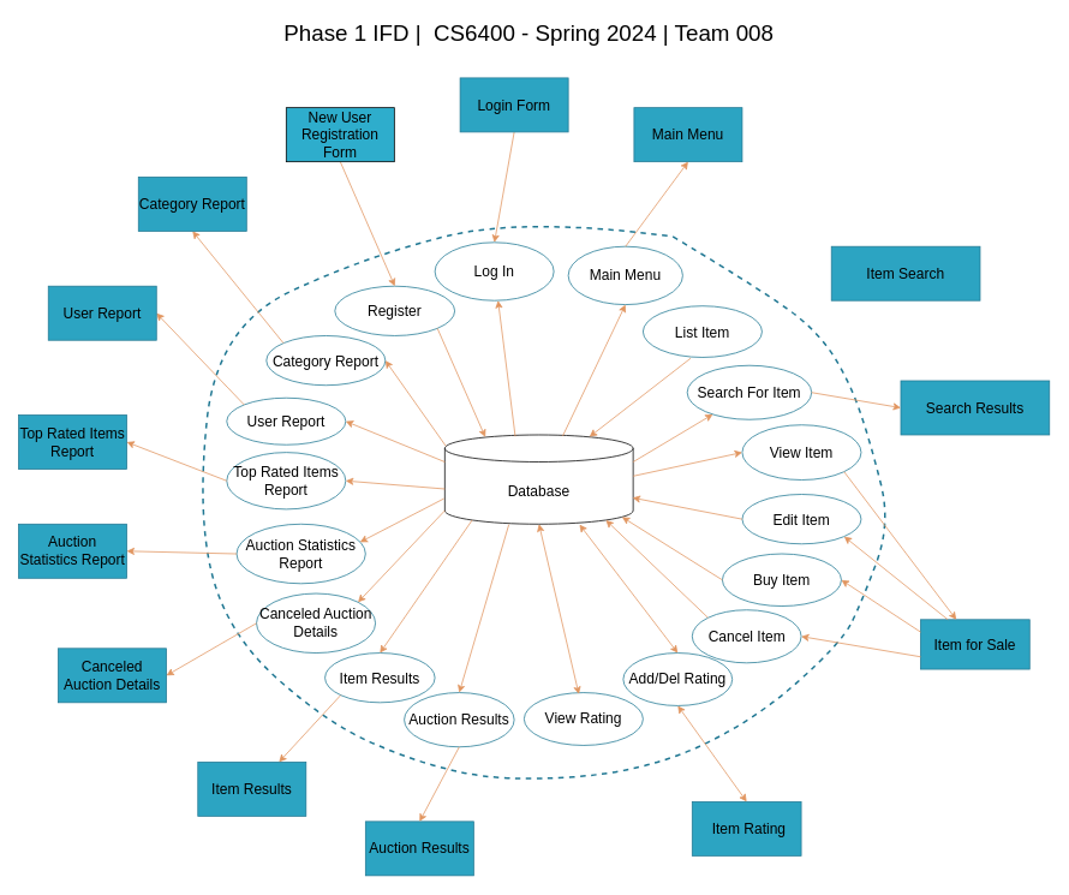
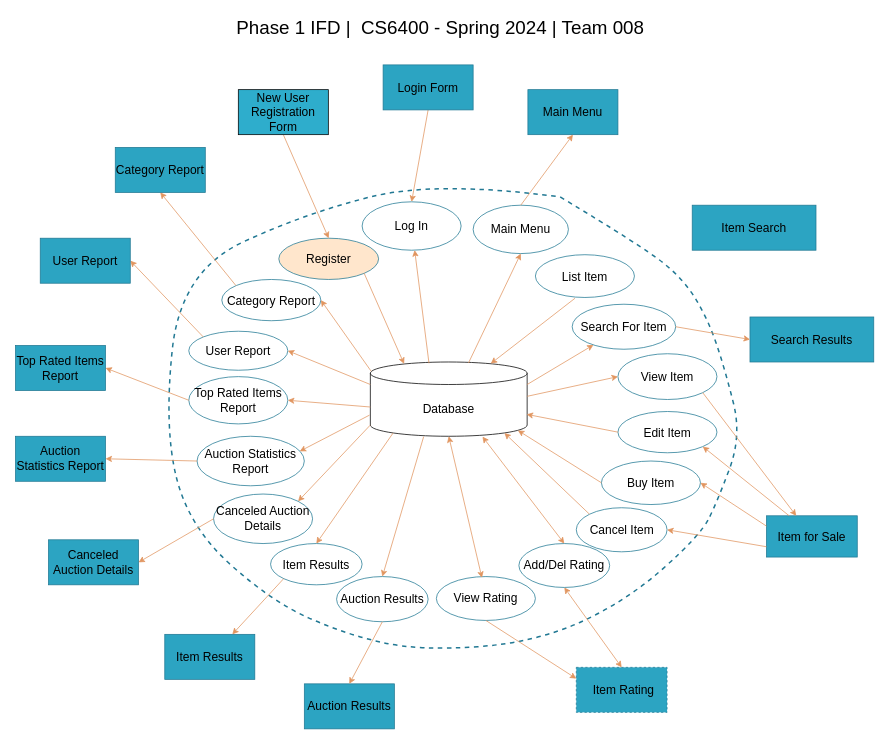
  <mxCell id="0" />
  <mxCell id="1" parent="0" />
  <mxCell id="2" value="" style="endArrow=none;dashed=1;html=1;strokeWidth=2;rounded=0;curved=1;strokeColor=#217893;" parent="1" edge="1"><mxGeometry width="50" height="50" relative="1" as="geometry"><mxPoint x="746" y="262" as="sourcePoint" /><mxPoint x="746" y="262" as="targetPoint" /><Array as="points"><mxPoint x="856" y="328" /><mxPoint x="911" y="372" /><mxPoint x="944" y="427" /><mxPoint x="966" y="493" /><mxPoint x="988" y="581" /><mxPoint x="955" y="669" /><mxPoint x="933" y="713" /><mxPoint x="834" y="801" /><mxPoint x="713" y="856" /><mxPoint x="559" y="867" /><mxPoint x="460" y="845" /><mxPoint x="361" y="801" /><mxPoint x="251" y="702" /><mxPoint x="218" y="570" /><mxPoint x="240" y="361" /><mxPoint x="405" y="284" /><mxPoint x="581" y="240" /></Array></mxGeometry></mxCell>
  <mxCell id="3" value="&lt;font style=&quot;font-size: 16px;&quot;&gt;Database&lt;/font&gt;" style="shape=cylinder3;whiteSpace=wrap;html=1;boundedLbl=1;backgroundOutline=1;size=15;fontSize=16;points=[[0,0,0,0,15],[0,0,0,0,30],[0,0,0,0,60],[0,0.5,0,0,0],[0,1,0,0,-15],[0.145,0,0,0,4.35],[0.145,1,0,0,-4.35],[0.5,0,0,0,0],[0.5,1,0,0,0],[0.855,0,0,0,4.35],[0.855,1,0,0,-4.35],[1,0,0,0,15],[1,0,0,0,30],[1,0,0,0,60],[1,0.5,0,0,0],[1,1,0,0,-15]];" parent="1" vertex="1"><mxGeometry x="493" y="482" width="209" height="99" as="geometry" /></mxCell>
  <mxCell id="4" value="&lt;font style=&quot;font-size: 16px;&quot;&gt;Log In&lt;/font&gt;" style="ellipse;whiteSpace=wrap;html=1;strokeColor=#217893;" parent="1" vertex="1"><mxGeometry x="482" y="268.5" width="132" height="64.5" as="geometry" /></mxCell>
- <mxCell id="5" value="&lt;font style=&quot;font-size: 16px;&quot;&gt;Register&lt;/font&gt;" style="ellipse;whiteSpace=wrap;html=1;strokeColor=#217893;" parent="1" vertex="1"><mxGeometry x="371" y="317" width="133" height="55" as="geometry" /></mxCell>
+ <mxCell id="5" value="&lt;font style=&quot;font-size: 16px;&quot;&gt;Register&lt;/font&gt;" style="ellipse;whiteSpace=wrap;html=1;strokeColor=#217893;fillColor=#ffe6cc;" parent="1" vertex="1"><mxGeometry x="371" y="317" width="133" height="55" as="geometry" /></mxCell>
  <mxCell id="6" value="" style="endArrow=classic;html=1;rounded=0;exitX=0.5;exitY=1;exitDx=0;exitDy=0;entryX=0.5;entryY=0;entryDx=0;entryDy=0;strokeColor=#e1955f;" parent="1" source="44" target="5" edge="1"><mxGeometry width="50" height="50" relative="1" as="geometry"><mxPoint x="636" y="163" as="sourcePoint" /><mxPoint x="625" y="284" as="targetPoint" /><Array as="points" /></mxGeometry></mxCell>
  <mxCell id="7" value="" style="endArrow=classic;html=1;rounded=0;exitX=1;exitY=1;exitDx=0;exitDy=0;entryX=0.215;entryY=0.025;entryDx=0;entryDy=0;entryPerimeter=0;strokeColor=#e1955f;" parent="1" source="5" target="3" edge="1"><mxGeometry width="50" height="50" relative="1" as="geometry"><mxPoint x="647" y="394" as="sourcePoint" /><mxPoint x="749" y="509" as="targetPoint" /><Array as="points" /></mxGeometry></mxCell>
  <mxCell id="8" value="&lt;font style=&quot;font-size: 16px;&quot;&gt;List Item&lt;/font&gt;" style="ellipse;whiteSpace=wrap;html=1;strokeColor=#217893;" parent="1" vertex="1"><mxGeometry x="713" y="339" width="132" height="57" as="geometry" /></mxCell>
  <mxCell id="9" value="" style="endArrow=classic;html=1;rounded=0;exitX=0.4;exitY=1.018;exitDx=0;exitDy=0;entryX=0.768;entryY=0.022;entryDx=0;entryDy=0;entryPerimeter=0;exitPerimeter=0;strokeColor=#e1955f;" parent="1" source="8" target="3" edge="1"><mxGeometry width="50" height="50" relative="1" as="geometry"><mxPoint x="798.05" y="404.47" as="sourcePoint" /><mxPoint x="636" y="482" as="targetPoint" /><Array as="points" /></mxGeometry></mxCell>
  <mxCell id="10" value="&lt;font style=&quot;font-size: 16px;&quot;&gt;Search For Item&lt;/font&gt;" style="ellipse;whiteSpace=wrap;html=1;strokeColor=#217893;" parent="1" vertex="1"><mxGeometry x="762" y="405" width="138" height="60" as="geometry" /></mxCell>
  <mxCell id="11" value="" style="endArrow=classic;html=1;rounded=0;exitX=1;exitY=0;exitDx=0;exitDy=30;exitPerimeter=0;strokeColor=#e1955f;" parent="1" source="3" target="10" edge="1"><mxGeometry width="50" height="50" relative="1" as="geometry"><mxPoint x="713" y="531" as="sourcePoint" /><mxPoint x="1152.996" y="492.996" as="targetPoint" /><Array as="points" /></mxGeometry></mxCell>
  <mxCell id="12" value="Item Search" style="rounded=0;whiteSpace=wrap;html=1;fontSize=16;labelBackgroundColor=none;strokeColor=#217893;fillColor=#2CA4C2;" parent="1" vertex="1"><mxGeometry x="922" y="273" width="165" height="60" as="geometry" /></mxCell>
  <mxCell id="13" value="&lt;span style=&quot;font-size: 16px;&quot;&gt;Edit Item&lt;br&gt;&lt;/span&gt;" style="ellipse;whiteSpace=wrap;html=1;strokeColor=#217893;" parent="1" vertex="1"><mxGeometry x="823" y="548" width="132" height="55" as="geometry" /></mxCell>
  <mxCell id="14" value="Item for Sale" style="rounded=0;whiteSpace=wrap;html=1;fontSize=16;labelBackgroundColor=none;strokeColor=#217893;fillColor=#2CA4C2;" parent="1" vertex="1"><mxGeometry x="1021" y="687" width="121" height="55" as="geometry" /></mxCell>
  <mxCell id="15" value="&lt;span style=&quot;font-size: 16px;&quot;&gt;View Rating&lt;br&gt;&lt;/span&gt;" style="ellipse;whiteSpace=wrap;html=1;strokeColor=#217893;" parent="1" vertex="1"><mxGeometry x="581" y="768" width="132" height="58.51" as="geometry" /></mxCell>
- <mxCell id="16" value="&amp;nbsp;Item Rating" style="rounded=0;whiteSpace=wrap;html=1;fontSize=16;labelBackgroundColor=none;strokeColor=#217893;fillColor=#2CA4C2;" parent="1" vertex="1"><mxGeometry x="767.5" y="889" width="121" height="60" as="geometry" /></mxCell>
+ <mxCell id="16" value="&amp;nbsp;Item Rating" style="rounded=0;whiteSpace=wrap;html=1;fontSize=16;labelBackgroundColor=none;strokeColor=#217893;fillColor=#2CA4C2;dashed=1;" parent="1" vertex="1"><mxGeometry x="767.5" y="889" width="121" height="60" as="geometry" /></mxCell>
  <mxCell id="17" value="" style="endArrow=classic;startArrow=classic;html=1;rounded=0;exitX=0.46;exitY=0.029;exitDx=0;exitDy=0;entryX=0.5;entryY=1;entryDx=0;entryDy=0;entryPerimeter=0;strokeColor=#e1955f;exitPerimeter=0;" parent="1" source="15" target="3" edge="1"><mxGeometry width="50" height="50" relative="1" as="geometry"><mxPoint x="647" y="593.29" as="sourcePoint" /><mxPoint x="593.694" y="581.003" as="targetPoint" /></mxGeometry></mxCell>
  <mxCell id="18" value="" style="endArrow=classic;startArrow=classic;html=1;rounded=0;exitX=0.5;exitY=0;exitDx=0;exitDy=0;entryX=0.5;entryY=1;entryDx=0;entryDy=0;strokeColor=#e1955f;" parent="1" source="16" target="52" edge="1"><mxGeometry width="50" height="50" relative="1" as="geometry"><mxPoint x="823" y="846.29" as="sourcePoint" /><mxPoint x="680" y="757" as="targetPoint" /></mxGeometry></mxCell>
  <mxCell id="19" value="&lt;span style=&quot;font-size: 16px;&quot;&gt;Item Results&lt;/span&gt;" style="ellipse;whiteSpace=wrap;html=1;strokeColor=#217893;" parent="1" vertex="1"><mxGeometry x="360" y="724" width="122" height="55" as="geometry" /></mxCell>
  <mxCell id="20" value="" style="endArrow=classic;html=1;rounded=0;entryX=0.5;entryY=0;entryDx=0;entryDy=0;exitX=0.145;exitY=1;exitDx=0;exitDy=-4.35;exitPerimeter=0;strokeColor=#e1955f;" parent="1" source="3" target="19" edge="1"><mxGeometry width="50" height="50" relative="1" as="geometry"><mxPoint x="402" y="819" as="sourcePoint" /><mxPoint x="492.996" y="715.996" as="targetPoint" /><Array as="points" /></mxGeometry></mxCell>
  <mxCell id="21" value="Item Results" style="rounded=0;whiteSpace=wrap;html=1;fontSize=16;strokeColor=#217893;fillColor=#2CA4C2;" parent="1" vertex="1"><mxGeometry x="219" y="845" width="120" height="60" as="geometry" /></mxCell>
  <mxCell id="22" value="" style="endArrow=classic;html=1;rounded=0;exitX=0;exitY=1;exitDx=0;exitDy=0;labelBackgroundColor=#fa8a3e;labelBorderColor=#fa8a3e;strokeColor=#e1955f;entryX=0.75;entryY=0;entryDx=0;entryDy=0;" parent="1" source="19" target="21" edge="1"><mxGeometry width="50" height="50" relative="1" as="geometry"><mxPoint x="394" y="678" as="sourcePoint" /><mxPoint x="262" y="812" as="targetPoint" /></mxGeometry></mxCell>
  <mxCell id="23" value="&lt;span style=&quot;font-size: 16px;&quot;&gt;Auction Results&lt;/span&gt;" style="ellipse;whiteSpace=wrap;html=1;strokeColor=#217893;" parent="1" vertex="1"><mxGeometry x="448" y="768" width="122" height="60.24" as="geometry" /></mxCell>
  <mxCell id="24" value="" style="endArrow=classic;html=1;rounded=0;entryX=0.5;entryY=0;entryDx=0;entryDy=0;exitX=0.34;exitY=1.005;exitDx=0;exitDy=0;exitPerimeter=0;strokeColor=#e1955f;" parent="1" source="3" target="23" edge="1"><mxGeometry width="50" height="50" relative="1" as="geometry"><mxPoint x="560.793" y="581" as="sourcePoint" /><mxPoint x="525.996" y="834.026" as="targetPoint" /><Array as="points" /></mxGeometry></mxCell>
  <mxCell id="25" value="Auction Results" style="rounded=0;whiteSpace=wrap;html=1;fontSize=16;strokeColor=#217893;fillColor=#2CA4C2;" parent="1" vertex="1"><mxGeometry x="405" y="911" width="120" height="60" as="geometry" /></mxCell>
  <mxCell id="26" value="" style="endArrow=classic;html=1;rounded=0;entryX=0.5;entryY=0;entryDx=0;entryDy=0;exitX=0.5;exitY=1;exitDx=0;exitDy=0;labelBackgroundColor=#fa8a3e;labelBorderColor=#fa8a3e;strokeColor=#e1955f;" parent="1" source="23" target="25" edge="1"><mxGeometry width="50" height="50" relative="1" as="geometry"><mxPoint x="427" y="796.03" as="sourcePoint" /><mxPoint x="328" y="691.03" as="targetPoint" /></mxGeometry></mxCell>
  <mxCell id="27" value="" style="endArrow=classic;html=1;rounded=0;exitX=0.5;exitY=1;exitDx=0;exitDy=0;entryX=0.5;entryY=0;entryDx=0;entryDy=0;fillColor=#171D05;strokeColor=#e1955f;" parent="1" source="51" target="4" edge="1"><mxGeometry width="50" height="50" relative="1" as="geometry"><mxPoint x="311" y="256" as="sourcePoint" /><mxPoint x="383.104" y="381.137" as="targetPoint" /><Array as="points" /></mxGeometry></mxCell>
  <mxCell id="28" value="" style="endArrow=classic;html=1;rounded=0;exitX=0.374;exitY=0.017;exitDx=0;exitDy=0;exitPerimeter=0;strokeColor=#e1955f;" parent="1" source="3" target="4" edge="1"><mxGeometry width="50" height="50" relative="1" as="geometry"><mxPoint x="493.004" y="513.411" as="sourcePoint" /><mxPoint x="416" y="438" as="targetPoint" /><Array as="points" /></mxGeometry></mxCell>
  <mxCell id="29" value="&lt;span style=&quot;font-size: 16px;&quot;&gt;Category Report&lt;br&gt;&lt;/span&gt;" style="ellipse;whiteSpace=wrap;html=1;strokeColor=#217893;" parent="1" vertex="1"><mxGeometry x="295" y="372" width="132" height="55" as="geometry" /></mxCell>
  <mxCell id="30" value="" style="endArrow=classic;html=1;rounded=0;entryX=1;entryY=0.5;entryDx=0;entryDy=0;strokeColor=#e1955f;exitX=0.005;exitY=0.124;exitDx=0;exitDy=0;exitPerimeter=0;" parent="1" source="3" target="29" edge="1"><mxGeometry width="50" height="50" relative="1" as="geometry"><mxPoint x="493" y="537" as="sourcePoint" /><mxPoint x="349.996" y="660.996" as="targetPoint" /><Array as="points" /></mxGeometry></mxCell>
  <mxCell id="31" value="Auction Statistics Report" style="rounded=0;whiteSpace=wrap;html=1;fontSize=16;strokeColor=#217893;fillColor=#2CA4C2;" parent="1" vertex="1"><mxGeometry x="20" y="581" width="120" height="60" as="geometry" /></mxCell>
  <mxCell id="32" value="" style="endArrow=classic;html=1;rounded=0;entryX=0.5;entryY=1;entryDx=0;entryDy=0;exitX=0;exitY=0;exitDx=0;exitDy=0;labelBackgroundColor=#fa8a3e;labelBorderColor=#fa8a3e;strokeColor=#e1955f;" parent="1" source="29" target="67" edge="1"><mxGeometry width="50" height="50" relative="1" as="geometry"><mxPoint x="251" y="623" as="sourcePoint" /><mxPoint x="152" y="518" as="targetPoint" /></mxGeometry></mxCell>
  <mxCell id="33" value="&lt;span style=&quot;font-size: 16px;&quot;&gt;View Item&lt;br&gt;&lt;/span&gt;" style="ellipse;whiteSpace=wrap;html=1;strokeColor=#217893;" parent="1" vertex="1"><mxGeometry x="823" y="471" width="132" height="61" as="geometry" /></mxCell>
  <mxCell id="34" value="" style="endArrow=classic;html=1;rounded=0;exitX=1;exitY=0.462;exitDx=0;exitDy=0;exitPerimeter=0;strokeColor=#e1955f;entryX=0;entryY=0.5;entryDx=0;entryDy=0;" parent="1" source="3" target="33" edge="1"><mxGeometry width="50" height="50" relative="1" as="geometry"><mxPoint x="713" y="523" as="sourcePoint" /><mxPoint x="788" y="501" as="targetPoint" /><Array as="points" /></mxGeometry></mxCell>
  <mxCell id="35" value="" style="endArrow=classic;html=1;rounded=0;exitX=1;exitY=1;exitDx=0;exitDy=0;strokeColor=#e1955f;" parent="1" source="33" target="14" edge="1"><mxGeometry width="50" height="50" relative="1" as="geometry"><mxPoint x="944" y="614" as="sourcePoint" /><mxPoint x="1065" y="647" as="targetPoint" /><Array as="points" /></mxGeometry></mxCell>
  <mxCell id="36" value="&lt;span style=&quot;font-size: 16px;&quot;&gt;Buy Item&lt;br&gt;&lt;/span&gt;" style="ellipse;whiteSpace=wrap;html=1;strokeColor=#217893;" parent="1" vertex="1"><mxGeometry x="801" y="614" width="132" height="58" as="geometry" /></mxCell>
  <mxCell id="37" value="&lt;span style=&quot;font-size: 16px;&quot;&gt;Cancel Item&lt;br&gt;&lt;/span&gt;" style="ellipse;whiteSpace=wrap;html=1;strokeColor=#217893;" parent="1" vertex="1"><mxGeometry x="767.5" y="676.25" width="121" height="58.75" as="geometry" /></mxCell>
  <mxCell id="38" value="" style="endArrow=classic;html=1;rounded=0;exitX=0;exitY=0;exitDx=0;exitDy=0;entryX=0.855;entryY=1;entryDx=0;entryDy=-4.35;entryPerimeter=0;strokeColor=#e1955f;" parent="1" source="37" target="3" edge="1"><mxGeometry width="50" height="50" relative="1" as="geometry"><mxPoint x="733" y="439" as="sourcePoint" /><mxPoint x="669" y="493" as="targetPoint" /><Array as="points" /></mxGeometry></mxCell>
  <mxCell id="39" value="" style="endArrow=classic;html=1;rounded=0;exitX=0;exitY=0.75;exitDx=0;exitDy=0;entryX=1;entryY=0.5;entryDx=0;entryDy=0;strokeColor=#e1955f;" parent="1" source="14" target="37" edge="1"><mxGeometry width="50" height="50" relative="1" as="geometry"><mxPoint x="733" y="439" as="sourcePoint" /><mxPoint x="669" y="493" as="targetPoint" /><Array as="points" /></mxGeometry></mxCell>
  <mxCell id="40" value="" style="endArrow=classic;html=1;rounded=0;exitX=0.25;exitY=0;exitDx=0;exitDy=0;entryX=1;entryY=1;entryDx=0;entryDy=0;strokeColor=#e1955f;" parent="1" source="14" target="13" edge="1"><mxGeometry width="50" height="50" relative="1" as="geometry"><mxPoint x="733" y="439" as="sourcePoint" /><mxPoint x="669" y="493" as="targetPoint" /><Array as="points" /></mxGeometry></mxCell>
  <mxCell id="41" value="" style="endArrow=classic;html=1;rounded=0;exitX=0;exitY=0.5;exitDx=0;exitDy=0;strokeColor=#e1955f;entryX=0.997;entryY=0.705;entryDx=0;entryDy=0;entryPerimeter=0;" parent="1" source="13" target="3" edge="1"><mxGeometry width="50" height="50" relative="1" as="geometry"><mxPoint x="985" y="790" as="sourcePoint" /><mxPoint x="914" y="681" as="targetPoint" /><Array as="points" /></mxGeometry></mxCell>
  <mxCell id="42" value="" style="endArrow=classic;html=1;rounded=0;exitX=0;exitY=0.25;exitDx=0;exitDy=0;entryX=1;entryY=0.5;entryDx=0;entryDy=0;strokeColor=#e1955f;" parent="1" source="14" target="36" edge="1"><mxGeometry width="50" height="50" relative="1" as="geometry"><mxPoint x="985" y="790" as="sourcePoint" /><mxPoint x="914" y="681" as="targetPoint" /><Array as="points" /></mxGeometry></mxCell>
  <mxCell id="43" value="" style="endArrow=classic;html=1;rounded=0;exitX=0;exitY=0.5;exitDx=0;exitDy=0;entryX=0.941;entryY=0.921;entryDx=0;entryDy=0;strokeColor=#e1955f;entryPerimeter=0;" parent="1" source="36" target="3" edge="1"><mxGeometry width="50" height="50" relative="1" as="geometry"><mxPoint x="955" y="804" as="sourcePoint" /><mxPoint x="856" y="735" as="targetPoint" /><Array as="points" /></mxGeometry></mxCell>
  <mxCell id="44" value="New User Registration&lt;br&gt;Form" style="rounded=0;whiteSpace=wrap;html=1;fontSize=16;strokeColor=default;fillColor=#2EADCC;" parent="1" vertex="1"><mxGeometry x="317" y="119" width="120" height="60" as="geometry" /></mxCell>
  <mxCell id="45" value="&lt;span style=&quot;font-size: 16px;&quot;&gt;Main Menu&lt;/span&gt;" style="ellipse;whiteSpace=wrap;html=1;strokeColor=#217893;" parent="1" vertex="1"><mxGeometry x="630" y="273" width="127" height="64.5" as="geometry" /></mxCell>
  <mxCell id="46" value="" style="endArrow=classic;html=1;rounded=0;entryX=0.5;entryY=1;entryDx=0;entryDy=0;strokeColor=#e1955f;exitX=0.626;exitY=0.013;exitDx=0;exitDy=0;exitPerimeter=0;" parent="1" source="3" target="45" edge="1"><mxGeometry width="50" height="50" relative="1" as="geometry"><mxPoint x="592" y="471" as="sourcePoint" /><mxPoint x="679.996" y="405.996" as="targetPoint" /><Array as="points" /></mxGeometry></mxCell>
  <mxCell id="47" value="Main Menu" style="rounded=0;whiteSpace=wrap;html=1;fontSize=16;strokeColor=#217893;fillColor=#2CA4C2;" parent="1" vertex="1"><mxGeometry x="703" y="119" width="120" height="60" as="geometry" /></mxCell>
  <mxCell id="48" value="" style="endArrow=classic;html=1;rounded=0;entryX=0.5;entryY=1;entryDx=0;entryDy=0;exitX=0.5;exitY=0;exitDx=0;exitDy=0;labelBackgroundColor=#fa8a3e;labelBorderColor=#fa8a3e;strokeColor=#e1955f;" parent="1" source="45" target="47" edge="1"><mxGeometry width="50" height="50" relative="1" as="geometry"><mxPoint x="581" y="368" as="sourcePoint" /><mxPoint x="482" y="263" as="targetPoint" /></mxGeometry></mxCell>
  <mxCell id="49" value="Search Results" style="rounded=0;whiteSpace=wrap;html=1;fontSize=16;labelBackgroundColor=none;strokeColor=#217893;fillColor=#2CA4C2;" parent="1" vertex="1"><mxGeometry x="999" y="422" width="165" height="60" as="geometry" /></mxCell>
  <mxCell id="50" value="" style="endArrow=classic;html=1;rounded=0;exitX=1;exitY=0.5;exitDx=0;exitDy=0;strokeColor=#e1955f;entryX=0;entryY=0.5;entryDx=0;entryDy=0;" parent="1" source="10" target="49" edge="1"><mxGeometry width="50" height="50" relative="1" as="geometry"><mxPoint x="713" y="523" as="sourcePoint" /><mxPoint x="788" y="501" as="targetPoint" /><Array as="points" /></mxGeometry></mxCell>
  <mxCell id="51" value="Login Form" style="rounded=0;whiteSpace=wrap;html=1;fontSize=16;labelBackgroundColor=none;fillColor=#2CA4C2;strokeColor=#217893;" parent="1" vertex="1"><mxGeometry x="510" y="86" width="120" height="60" as="geometry" /></mxCell>
  <mxCell id="52" value="&lt;span style=&quot;font-size: 16px;&quot;&gt;Add/Del Rating&lt;br&gt;&lt;/span&gt;" style="ellipse;whiteSpace=wrap;html=1;strokeColor=#217893;" parent="1" vertex="1"><mxGeometry x="691" y="724" width="121" height="58.51" as="geometry" /></mxCell>
+ <mxCell id="53" value="" style="endArrow=classic;html=1;rounded=0;entryX=0;entryY=0.25;entryDx=0;entryDy=0;exitX=0.5;exitY=1;exitDx=0;exitDy=0;strokeColor=#e1955f;" parent="1" source="15" target="16" edge="1"><mxGeometry width="50" height="50" relative="1" as="geometry"><mxPoint x="571.793" y="592" as="sourcePoint" /><mxPoint x="419" y="668" as="targetPoint" /><Array as="points" /></mxGeometry></mxCell>
  <mxCell id="54" value="" style="endArrow=classic;startArrow=classic;html=1;rounded=0;exitX=0.5;exitY=0;exitDx=0;exitDy=0;strokeColor=#e1955f;entryX=0.715;entryY=1.005;entryDx=0;entryDy=0;entryPerimeter=0;" parent="1" source="52" target="3" edge="1"><mxGeometry width="50" height="50" relative="1" as="geometry"><mxPoint x="460" y="720" as="sourcePoint" /><mxPoint x="614" y="581" as="targetPoint" /></mxGeometry></mxCell>
  <mxCell id="55" value="&lt;span style=&quot;font-size: 16px;&quot;&gt;User Report&lt;/span&gt;" style="ellipse;whiteSpace=wrap;html=1;strokeColor=#217893;" parent="1" vertex="1"><mxGeometry x="251" y="441" width="132" height="52" as="geometry" /></mxCell>
  <mxCell id="56" value="&lt;span style=&quot;font-size: 16px;&quot;&gt;Top Rated Items Report&lt;/span&gt;" style="ellipse;whiteSpace=wrap;html=1;strokeColor=#217893;" parent="1" vertex="1"><mxGeometry x="251" y="501.5" width="132" height="63" as="geometry" /></mxCell>
  <mxCell id="57" value="&lt;span style=&quot;font-size: 16px;&quot;&gt;Auction Statistics Report&lt;/span&gt;" style="ellipse;whiteSpace=wrap;html=1;strokeColor=#217893;" parent="1" vertex="1"><mxGeometry x="262" y="581" width="143" height="66" as="geometry" /></mxCell>
  <mxCell id="58" value="&lt;span style=&quot;font-size: 16px;&quot;&gt;Canceled Auction Details&lt;/span&gt;" style="ellipse;whiteSpace=wrap;html=1;strokeColor=#217893;" parent="1" vertex="1"><mxGeometry x="284" y="658" width="132" height="66" as="geometry" /></mxCell>
  <mxCell id="59" value="" style="endArrow=classic;html=1;rounded=0;entryX=1;entryY=0.5;entryDx=0;entryDy=0;exitX=0;exitY=0;exitDx=0;exitDy=0;labelBackgroundColor=#fa8a3e;labelBorderColor=#fa8a3e;strokeColor=#e1955f;" parent="1" source="55" target="68" edge="1"><mxGeometry width="50" height="50" relative="1" as="geometry"><mxPoint x="306" y="410" as="sourcePoint" /><mxPoint x="107" y="513" as="targetPoint" /></mxGeometry></mxCell>
  <mxCell id="60" value="" style="endArrow=classic;html=1;rounded=0;exitX=0;exitY=0.5;exitDx=0;exitDy=0;labelBackgroundColor=#fa8a3e;labelBorderColor=#fa8a3e;strokeColor=#e1955f;entryX=1;entryY=0.5;entryDx=0;entryDy=0;" parent="1" source="56" target="69" edge="1"><mxGeometry width="50" height="50" relative="1" as="geometry"><mxPoint x="247" y="481" as="sourcePoint" /><mxPoint x="135" y="431" as="targetPoint" /></mxGeometry></mxCell>
  <mxCell id="61" value="" style="endArrow=classic;html=1;rounded=0;entryX=1;entryY=0.5;entryDx=0;entryDy=0;exitX=0;exitY=0.5;exitDx=0;exitDy=0;labelBackgroundColor=#fa8a3e;labelBorderColor=#fa8a3e;strokeColor=#e1955f;" parent="1" source="57" target="31" edge="1"><mxGeometry width="50" height="50" relative="1" as="geometry"><mxPoint x="251" y="547" as="sourcePoint" /><mxPoint x="107" y="513" as="targetPoint" /></mxGeometry></mxCell>
  <mxCell id="62" value="" style="endArrow=classic;html=1;rounded=0;entryX=1;entryY=0.5;entryDx=0;entryDy=0;exitX=0;exitY=0.5;exitDx=0;exitDy=0;labelBackgroundColor=#fa8a3e;labelBorderColor=#fa8a3e;strokeColor=#e1955f;" parent="1" source="58" target="70" edge="1"><mxGeometry width="50" height="50" relative="1" as="geometry"><mxPoint x="262" y="625" as="sourcePoint" /><mxPoint x="107" y="528" as="targetPoint" /></mxGeometry></mxCell>
  <mxCell id="63" value="" style="endArrow=classic;html=1;rounded=0;entryX=1;entryY=0;entryDx=0;entryDy=0;exitX=0;exitY=1;exitDx=0;exitDy=-15;exitPerimeter=0;strokeColor=#e1955f;" parent="1" source="3" target="58" edge="1"><mxGeometry width="50" height="50" relative="1" as="geometry"><mxPoint x="534" y="588" as="sourcePoint" /><mxPoint x="432" y="735" as="targetPoint" /><Array as="points" /></mxGeometry></mxCell>
  <mxCell id="64" value="" style="endArrow=classic;html=1;rounded=0;entryX=0.957;entryY=0.304;entryDx=0;entryDy=0;exitX=-0.005;exitY=0.715;exitDx=0;exitDy=0;exitPerimeter=0;strokeColor=#e1955f;entryPerimeter=0;" parent="1" source="3" target="57" edge="1"><mxGeometry width="50" height="50" relative="1" as="geometry"><mxPoint x="545" y="599" as="sourcePoint" /><mxPoint x="443" y="746" as="targetPoint" /><Array as="points" /></mxGeometry></mxCell>
  <mxCell id="65" value="" style="endArrow=classic;html=1;rounded=0;entryX=1;entryY=0.5;entryDx=0;entryDy=0;exitX=0;exitY=0;exitDx=0;exitDy=60;exitPerimeter=0;strokeColor=#e1955f;" parent="1" source="3" target="56" edge="1"><mxGeometry width="50" height="50" relative="1" as="geometry"><mxPoint x="503" y="570" as="sourcePoint" /><mxPoint x="405" y="625" as="targetPoint" /><Array as="points" /></mxGeometry></mxCell>
  <mxCell id="66" value="" style="endArrow=classic;html=1;rounded=0;entryX=1;entryY=0.5;entryDx=0;entryDy=0;exitX=0;exitY=0;exitDx=0;exitDy=30;exitPerimeter=0;strokeColor=#e1955f;" parent="1" source="3" target="55" edge="1"><mxGeometry width="50" height="50" relative="1" as="geometry"><mxPoint x="504" y="553" as="sourcePoint" /><mxPoint x="394" y="544" as="targetPoint" /><Array as="points" /></mxGeometry></mxCell>
  <mxCell id="67" value="Category Report" style="rounded=0;whiteSpace=wrap;html=1;fontSize=16;strokeColor=#217893;fillColor=#2CA4C2;" parent="1" vertex="1"><mxGeometry x="153" y="196" width="120" height="60" as="geometry" /></mxCell>
  <mxCell id="68" value="User Report" style="rounded=0;whiteSpace=wrap;html=1;fontSize=16;strokeColor=#217893;fillColor=#2CA4C2;" parent="1" vertex="1"><mxGeometry x="53" y="317" width="120" height="60" as="geometry" /></mxCell>
  <mxCell id="69" value="Top Rated Items Report" style="rounded=0;whiteSpace=wrap;html=1;fontSize=16;strokeColor=#217893;fillColor=#2CA4C2;" parent="1" vertex="1"><mxGeometry x="20" y="460" width="120" height="60" as="geometry" /></mxCell>
  <mxCell id="70" value="Canceled Auction Details" style="rounded=0;whiteSpace=wrap;html=1;fontSize=16;strokeColor=#217893;fillColor=#2CA4C2;" parent="1" vertex="1"><mxGeometry x="64" y="719" width="120" height="60" as="geometry" /></mxCell>
  <mxCell id="71" value="Phase 1 IFD |&amp;nbsp; CS6400 - Spring 2024 | Team 008" style="text;html=1;align=center;verticalAlign=middle;whiteSpace=wrap;rounded=0;fontSize=25;" vertex="1" parent="1"><mxGeometry x="306" y="20" width="561" height="30" as="geometry" /></mxCell>
